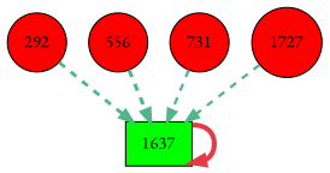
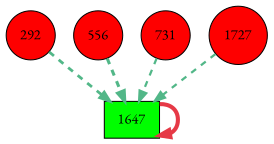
  digraph {
    rankdir=TB
    fontname="EB Garamond"
    node [fillcolor="#fe0000" shape=circle style=filled fontname="EB Garamond"]
    edge [color="#52b788" style=dashed fontname="EB Garamond"]
    n1 [label=292]
-   n2 [fillcolor="#00fe00" label=1637 shape=box]
+   n2 [fillcolor="#00fe00" label=1647 shape=box]
    n3 [label=556]
    n4 [label=731]
    n5 [label=1727]
    n1 -> n2 [penwidth=2.73]
    n2 -> n2 [color="#e63946" penwidth=4.00 style=""]
    n3 -> n2 [penwidth=3.00]
    n4 -> n2 [penwidth=2.19]
    n5 -> n2 [penwidth=2.20]
  }
